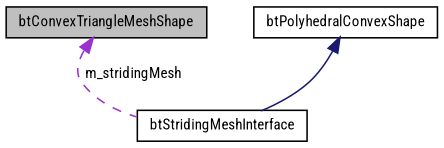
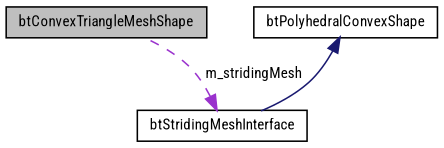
  digraph {
    fontname="Roboto Condensed"
    node [color=black fillcolor=white fontname="Roboto Condensed" fontsize=10 shape=record style=filled]
    edge [dir=back fontname="Roboto Condensed" fontsize=10 labelfontname=Helvetica labelfontsize=10]
    n1 [fillcolor=grey75 fontcolor=black height=0.2 label=btConvexTriangleMeshShape width=0.4]
    n2 [height=0.2 label=btPolyhedralConvexShape width=0.4]
    n3 [height=0.2 label=btStridingMeshInterface width=0.4]
    n2 -> n3 [color=midnightblue style=solid]
-   n1 -> n3 [color=darkorchid3 label=" m_stridingMesh" style=dashed]
+   n3 -> n1 [color=darkorchid3 label=" m_stridingMesh" style=dashed]
  }
